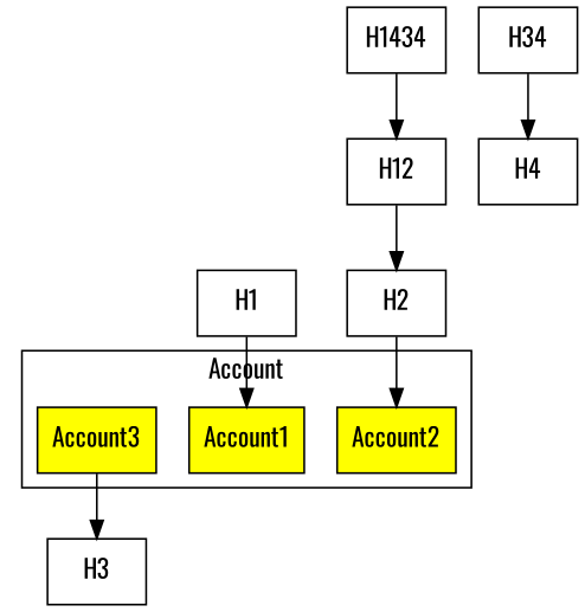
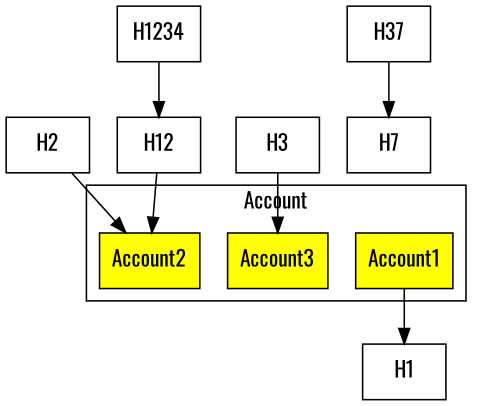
  digraph {
    fontname=Oswald
    splines=line
    node [fontname=Oswald shape=rectangle]
    edge [fontname=Oswald]
    n1 [fillcolor=yellow label=Account1 style=filled]
    n2 [fillcolor=yellow label=Account2 style=filled]
    n3 [fillcolor=yellow label=Account3 style=filled]
    n4 [label=H1]
    n5 [label=H2]
    n6 [label=H3]
-   n7 [label=H4]
+   n7 [label=H7]
    n8 [label=H12]
-   n9 [label=H34]
-   n10 [label=H1434]
+   n9 [label=H37]
+   n10 [label=H1234]
    subgraph cluster_1 {
      label=Account
      n1
      n2
      n3
    }
-   n4 -> n1
+   n1 -> n4
    n5 -> n2
-   n3 -> n6
-   n8 -> n5
+   n6 -> n3
+   n8 -> n2
    n9 -> n7
    n10 -> n8
  }
